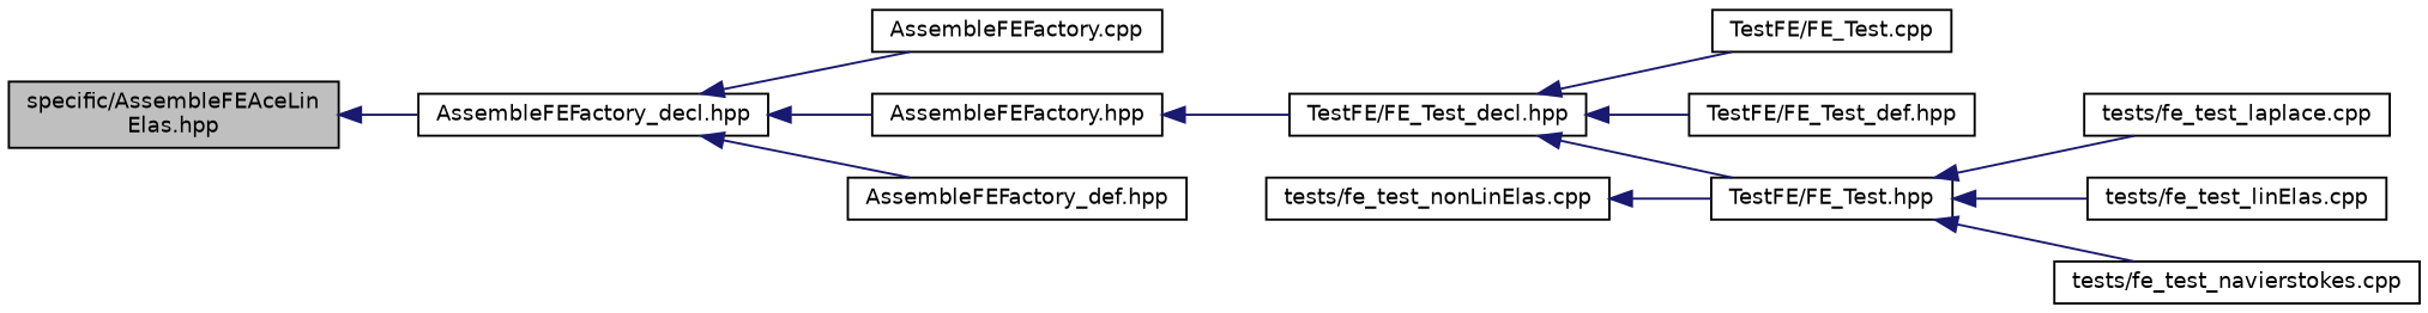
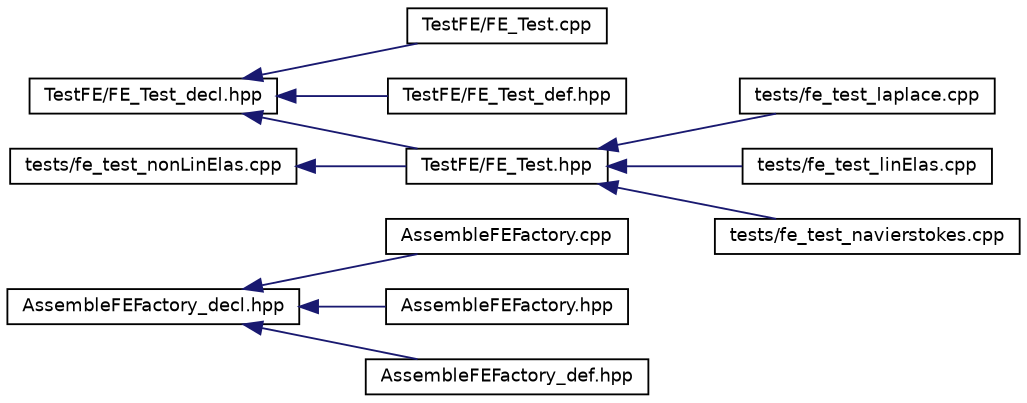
  digraph {
    rankdir=LR
    node [color=black fillcolor=white fontname=Helvetica fontsize=10 shape=record style=filled]
    edge [color=midnightblue dir=back fontname=Helvetica fontsize=10 labelfontname=Helvetica labelfontsize=10 style=solid]
-   n1 [fillcolor=grey75 fontcolor=black height=0.2 label="specific/AssembleFEAceLin\lElas.hpp" width=0.4]
    n2 [height=0.2 label="AssembleFEFactory_decl.hpp" width=0.4]
    n3 [height=0.2 label="AssembleFEFactory.cpp" width=0.4]
    n4 [height=0.2 label="AssembleFEFactory.hpp" width=0.4]
    n5 [height=0.2 label="AssembleFEFactory_def.hpp" width=0.4]
    n6 [height=0.2 label="TestFE/FE_Test_decl.hpp" width=0.4]
    n7 [height=0.2 label="TestFE/FE_Test.cpp" width=0.4]
    n8 [height=0.2 label="TestFE/FE_Test.hpp" width=0.4]
    n9 [height=0.2 label="TestFE/FE_Test_def.hpp" width=0.4]
    n10 [height=0.2 label="tests/fe_test_laplace.cpp" width=0.4]
    n11 [height=0.2 label="tests/fe_test_linElas.cpp" width=0.4]
    n12 [height=0.2 label="tests/fe_test_navierstokes.cpp" width=0.4]
    n13 [height=0.2 label="tests/fe_test_nonLinElas.cpp" width=0.4]
-   n1 -> n2
    n2 -> n3
    n2 -> n4
    n2 -> n5
-   n4 -> n6
    n6 -> n7
    n6 -> n8
    n6 -> n9
    n8 -> n10
    n8 -> n11
    n8 -> n12
    n13 -> n8
  }
